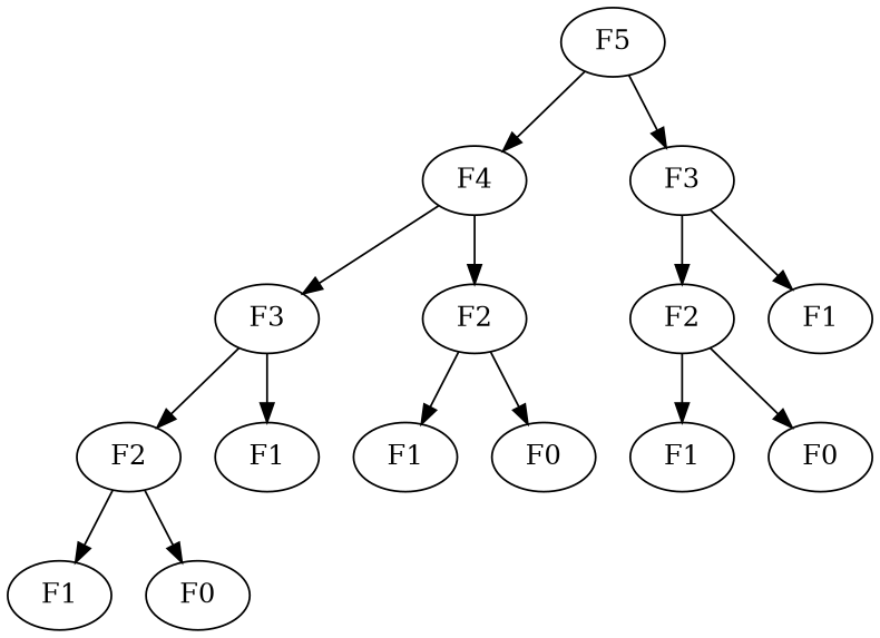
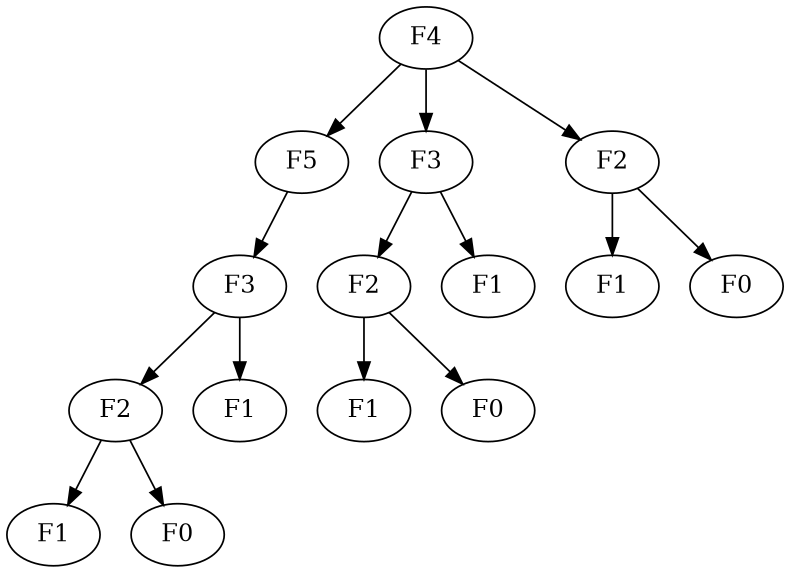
  digraph {
    n1 [label=F5]
    n2 [label=F4]
    n3 [label=F3]
    n4 [label=F3]
    n5 [label=F2]
    n6 [label=F2]
    n7 [label=F1]
    n8 [label=F2]
    n9 [label=F1]
    n10 [label=F1]
    n11 [label=F0]
    n12 [label=F1]
    n13 [label=F0]
    n14 [label=F1]
    n15 [label=F0]
-   n1 -> n2
+   n2 -> n1
    n1 -> n3
    n2 -> n4
    n2 -> n5
    n3 -> n6
    n3 -> n7
    n4 -> n8
    n4 -> n9
    n5 -> n10
    n5 -> n11
    n6 -> n12
    n6 -> n13
    n8 -> n14
    n8 -> n15
  }
